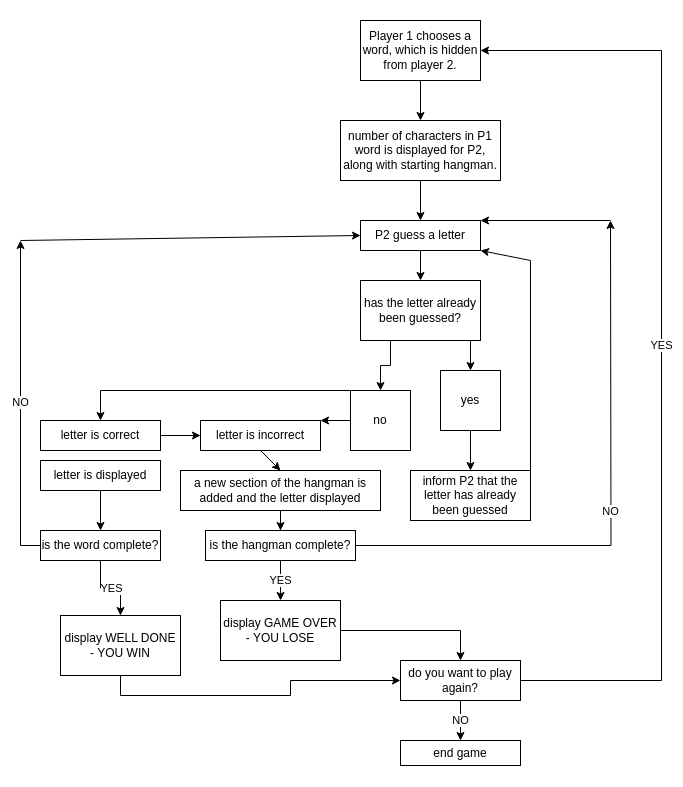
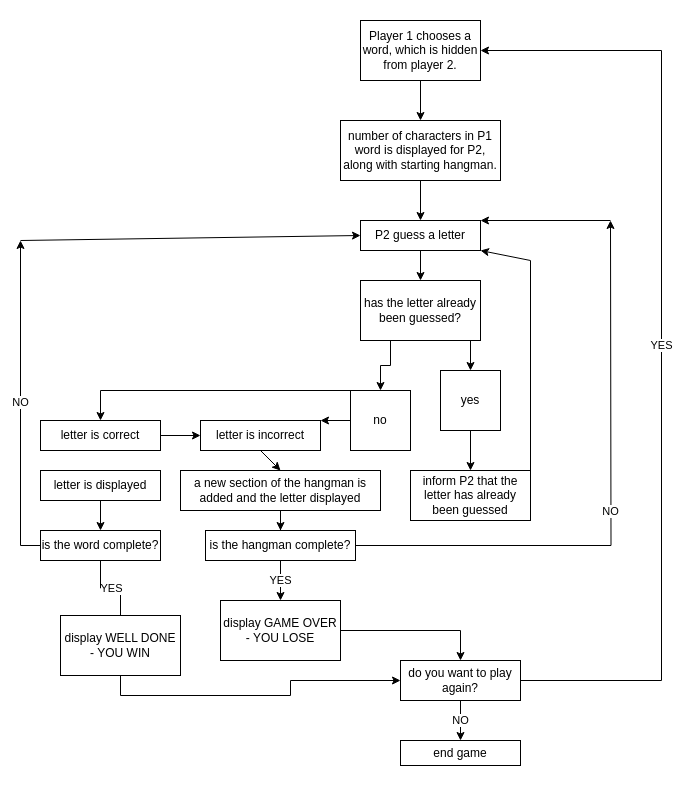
  <mxCell id="0" />
  <mxCell id="1" parent="0" />
  <mxCell id="2" value="Player 1 chooses a word, which is hidden from player 2." style="rounded=0;whiteSpace=wrap;html=1;" parent="1" vertex="1"><mxGeometry x="360" y="20" width="120" height="60" as="geometry" /></mxCell>
  <mxCell id="3" value="" style="edgeStyle=orthogonalEdgeStyle;rounded=0;orthogonalLoop=1;jettySize=auto;html=1;" parent="1" source="4" target="7" edge="1"><mxGeometry relative="1" as="geometry" /></mxCell>
  <mxCell id="4" value="number of characters in P1 word is displayed for P2, along with starting hangman." style="rounded=0;whiteSpace=wrap;html=1;" parent="1" vertex="1"><mxGeometry x="340" y="120" width="160" height="60" as="geometry" /></mxCell>
  <mxCell id="5" value="" style="endArrow=classic;html=1;rounded=0;exitX=0.5;exitY=1;exitDx=0;exitDy=0;" parent="1" source="2" target="4" edge="1"><mxGeometry width="50" height="50" relative="1" as="geometry"><mxPoint x="410" y="320" as="sourcePoint" /><mxPoint x="460" y="270" as="targetPoint" /></mxGeometry></mxCell>
  <mxCell id="6" value="" style="edgeStyle=orthogonalEdgeStyle;rounded=0;orthogonalLoop=1;jettySize=auto;html=1;" parent="1" source="7" target="31" edge="1"><mxGeometry relative="1" as="geometry" /></mxCell>
  <mxCell id="7" value="P2 guess a letter" style="whiteSpace=wrap;html=1;rounded=0;" parent="1" vertex="1"><mxGeometry x="360" y="220" width="120" height="30" as="geometry" /></mxCell>
  <mxCell id="8" value="" style="edgeStyle=orthogonalEdgeStyle;rounded=0;orthogonalLoop=1;jettySize=auto;html=1;" parent="1" source="9" target="12" edge="1"><mxGeometry relative="1" as="geometry" /></mxCell>
  <mxCell id="9" value="letter is correct" style="whiteSpace=wrap;html=1;rounded=0;" parent="1" vertex="1"><mxGeometry x="40" y="420" width="120" height="30" as="geometry" /></mxCell>
  <mxCell id="10" value="" style="edgeStyle=orthogonalEdgeStyle;rounded=0;orthogonalLoop=1;jettySize=auto;html=1;" parent="1" source="11" target="17" edge="1"><mxGeometry relative="1" as="geometry" /></mxCell>
- <mxCell id="11" value="letter is displayed" style="whiteSpace=wrap;html=1;rounded=0;" parent="1" vertex="1"><mxGeometry x="40" y="460" width="120" height="30" as="geometry" /></mxCell>
+ <mxCell id="11" value="letter is displayed" style="whiteSpace=wrap;html=1;rounded=0;" parent="1" vertex="1"><mxGeometry x="40" y="470" width="120" height="30" as="geometry" /></mxCell>
  <mxCell id="12" value="letter is incorrect" style="whiteSpace=wrap;html=1;rounded=0;" parent="1" vertex="1"><mxGeometry x="200" y="420" width="120" height="30" as="geometry" /></mxCell>
  <mxCell id="13" value="" style="edgeStyle=orthogonalEdgeStyle;rounded=0;orthogonalLoop=1;jettySize=auto;html=1;" parent="1" source="14" target="20" edge="1"><mxGeometry relative="1" as="geometry" /></mxCell>
  <mxCell id="14" value="a new section of the hangman is added and the letter displayed" style="whiteSpace=wrap;html=1;rounded=0;" parent="1" vertex="1"><mxGeometry x="180" y="470" width="200" height="40" as="geometry" /></mxCell>
- <mxCell id="15" value="YES" style="edgeStyle=orthogonalEdgeStyle;rounded=0;orthogonalLoop=1;jettySize=auto;html=1;" parent="1" source="17" target="24" edge="1"><mxGeometry relative="1" as="geometry" /></mxCell>
+ <mxCell id="15" value="YES" style="edgeStyle=orthogonalEdgeStyle;rounded=0;orthogonalLoop=1;jettySize=auto;html=1;endArrow=none;" parent="1" source="17" target="24" edge="1"><mxGeometry relative="1" as="geometry" /></mxCell>
  <mxCell id="16" value="NO" style="edgeStyle=orthogonalEdgeStyle;rounded=0;orthogonalLoop=1;jettySize=auto;html=1;" parent="1" source="17" edge="1"><mxGeometry relative="1" as="geometry"><mxPoint x="20" y="240" as="targetPoint" /></mxGeometry></mxCell>
  <mxCell id="17" value="is the word complete?" style="whiteSpace=wrap;html=1;rounded=0;" parent="1" vertex="1"><mxGeometry x="40" y="530" width="120" height="30" as="geometry" /></mxCell>
  <mxCell id="18" value="YES" style="edgeStyle=orthogonalEdgeStyle;rounded=0;orthogonalLoop=1;jettySize=auto;html=1;" parent="1" source="20" target="22" edge="1"><mxGeometry relative="1" as="geometry" /></mxCell>
  <mxCell id="19" value="NO" style="edgeStyle=orthogonalEdgeStyle;rounded=0;orthogonalLoop=1;jettySize=auto;html=1;" parent="1" source="20" edge="1"><mxGeometry relative="1" as="geometry"><mxPoint x="610" y="220" as="targetPoint" /></mxGeometry></mxCell>
  <mxCell id="20" value="is the hangman complete?" style="whiteSpace=wrap;html=1;rounded=0;" parent="1" vertex="1"><mxGeometry x="205" y="530" width="150" height="30" as="geometry" /></mxCell>
  <mxCell id="21" style="edgeStyle=orthogonalEdgeStyle;rounded=0;orthogonalLoop=1;jettySize=auto;html=1;entryX=0.5;entryY=0;entryDx=0;entryDy=0;" parent="1" source="22" target="27" edge="1"><mxGeometry relative="1" as="geometry" /></mxCell>
  <mxCell id="22" value="display GAME OVER - YOU LOSE" style="whiteSpace=wrap;html=1;rounded=0;" parent="1" vertex="1"><mxGeometry x="220" y="600" width="120" height="60" as="geometry" /></mxCell>
  <mxCell id="23" style="edgeStyle=orthogonalEdgeStyle;rounded=0;orthogonalLoop=1;jettySize=auto;html=1;entryX=0;entryY=0.5;entryDx=0;entryDy=0;exitX=0.5;exitY=1;exitDx=0;exitDy=0;" parent="1" source="24" target="27" edge="1"><mxGeometry relative="1" as="geometry" /></mxCell>
  <mxCell id="24" value="display WELL DONE - YOU WIN" style="whiteSpace=wrap;html=1;rounded=0;" parent="1" vertex="1"><mxGeometry x="60" y="615" width="120" height="60" as="geometry" /></mxCell>
  <mxCell id="25" value="NO" style="edgeStyle=orthogonalEdgeStyle;rounded=0;orthogonalLoop=1;jettySize=auto;html=1;" parent="1" source="27" target="28" edge="1"><mxGeometry relative="1" as="geometry" /></mxCell>
  <mxCell id="26" value="YES" style="edgeStyle=orthogonalEdgeStyle;rounded=0;orthogonalLoop=1;jettySize=auto;html=1;exitX=1;exitY=0.5;exitDx=0;exitDy=0;entryX=1;entryY=0.5;entryDx=0;entryDy=0;" parent="1" source="27" target="2" edge="1"><mxGeometry relative="1" as="geometry"><mxPoint x="370" y="60" as="targetPoint" /><mxPoint x="410" y="680" as="sourcePoint" /><Array as="points"><mxPoint x="661" y="680" /><mxPoint x="661" y="50" /></Array></mxGeometry></mxCell>
  <mxCell id="27" value="do you want to play again?" style="whiteSpace=wrap;html=1;rounded=0;" parent="1" vertex="1"><mxGeometry x="400" y="660" width="120" height="40" as="geometry" /></mxCell>
  <mxCell id="28" value="end game" style="whiteSpace=wrap;html=1;rounded=0;" parent="1" vertex="1"><mxGeometry x="400" y="740" width="120" height="25" as="geometry" /></mxCell>
  <mxCell id="29" value="" style="edgeStyle=orthogonalEdgeStyle;rounded=0;orthogonalLoop=1;jettySize=auto;html=1;exitX=0.25;exitY=1;exitDx=0;exitDy=0;" parent="1" source="31" target="34" edge="1"><mxGeometry relative="1" as="geometry" /></mxCell>
  <mxCell id="30" style="edgeStyle=orthogonalEdgeStyle;rounded=0;orthogonalLoop=1;jettySize=auto;html=1;exitX=0.75;exitY=1;exitDx=0;exitDy=0;entryX=0.5;entryY=0;entryDx=0;entryDy=0;" parent="1" source="31" target="36" edge="1"><mxGeometry relative="1" as="geometry" /></mxCell>
  <mxCell id="31" value="has the letter already been guessed?" style="whiteSpace=wrap;html=1;rounded=0;" parent="1" vertex="1"><mxGeometry x="360" y="280" width="120" height="60" as="geometry" /></mxCell>
  <mxCell id="32" style="edgeStyle=orthogonalEdgeStyle;rounded=0;orthogonalLoop=1;jettySize=auto;html=1;exitX=0;exitY=0.25;exitDx=0;exitDy=0;entryX=0.5;entryY=0;entryDx=0;entryDy=0;" parent="1" source="34" target="9" edge="1"><mxGeometry relative="1" as="geometry"><Array as="points"><mxPoint x="350" y="390" /><mxPoint x="100" y="390" /></Array></mxGeometry></mxCell>
  <mxCell id="33" style="edgeStyle=orthogonalEdgeStyle;rounded=0;orthogonalLoop=1;jettySize=auto;html=1;exitX=0;exitY=0.5;exitDx=0;exitDy=0;entryX=1;entryY=0;entryDx=0;entryDy=0;" parent="1" source="34" target="12" edge="1"><mxGeometry relative="1" as="geometry" /></mxCell>
  <mxCell id="34" value="no" style="whiteSpace=wrap;html=1;rounded=0;" parent="1" vertex="1"><mxGeometry x="350" y="390" width="60" height="60" as="geometry" /></mxCell>
  <mxCell id="35" value="" style="edgeStyle=orthogonalEdgeStyle;rounded=0;orthogonalLoop=1;jettySize=auto;html=1;" parent="1" source="36" target="37" edge="1"><mxGeometry relative="1" as="geometry" /></mxCell>
  <mxCell id="36" value="yes" style="whiteSpace=wrap;html=1;rounded=0;" parent="1" vertex="1"><mxGeometry x="440" y="370" width="60" height="60" as="geometry" /></mxCell>
  <mxCell id="37" value="inform P2 that the letter has already been guessed" style="whiteSpace=wrap;html=1;rounded=0;" parent="1" vertex="1"><mxGeometry x="410" y="470" width="120" height="50" as="geometry" /></mxCell>
  <mxCell id="38" value="" style="endArrow=classic;html=1;rounded=0;entryX=1;entryY=1;entryDx=0;entryDy=0;exitX=1;exitY=0;exitDx=0;exitDy=0;" parent="1" source="37" target="7" edge="1"><mxGeometry width="50" height="50" relative="1" as="geometry"><mxPoint x="410" y="260" as="sourcePoint" /><mxPoint x="460" y="210" as="targetPoint" /><Array as="points"><mxPoint x="530" y="260" /></Array></mxGeometry></mxCell>
  <mxCell id="39" value="" style="endArrow=classic;html=1;rounded=0;exitX=0.5;exitY=1;exitDx=0;exitDy=0;entryX=0.5;entryY=0;entryDx=0;entryDy=0;" parent="1" source="12" target="14" edge="1"><mxGeometry width="50" height="50" relative="1" as="geometry"><mxPoint x="410" y="640" as="sourcePoint" /><mxPoint x="460" y="590" as="targetPoint" /></mxGeometry></mxCell>
  <mxCell id="40" style="edgeStyle=orthogonalEdgeStyle;rounded=0;orthogonalLoop=1;jettySize=auto;html=1;exitX=0.5;exitY=1;exitDx=0;exitDy=0;" parent="1" source="20" target="20" edge="1"><mxGeometry relative="1" as="geometry" /></mxCell>
  <mxCell id="41" value="" style="endArrow=classic;html=1;rounded=0;entryX=1;entryY=0;entryDx=0;entryDy=0;" parent="1" target="7" edge="1"><mxGeometry width="50" height="50" relative="1" as="geometry"><mxPoint x="610" y="220" as="sourcePoint" /><mxPoint x="460" y="430" as="targetPoint" /></mxGeometry></mxCell>
  <mxCell id="42" value="" style="endArrow=classic;html=1;rounded=0;entryX=0;entryY=0.5;entryDx=0;entryDy=0;" parent="1" target="7" edge="1"><mxGeometry width="50" height="50" relative="1" as="geometry"><mxPoint x="20" y="240" as="sourcePoint" /><mxPoint x="460" y="430" as="targetPoint" /></mxGeometry></mxCell>
